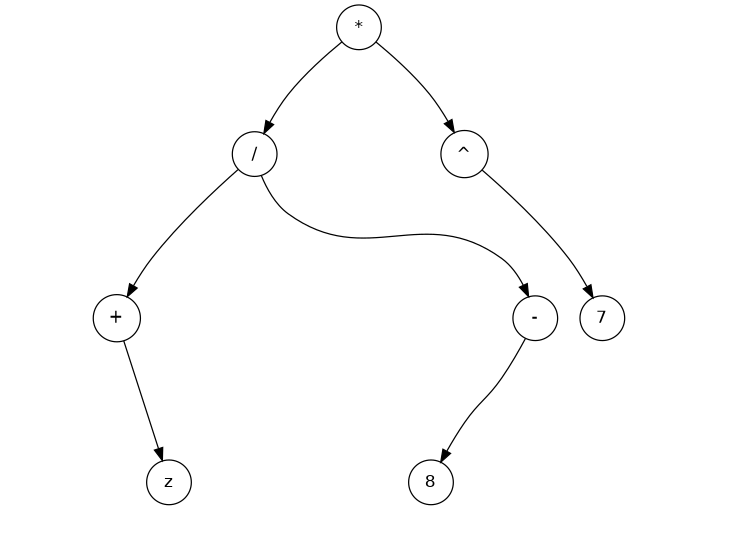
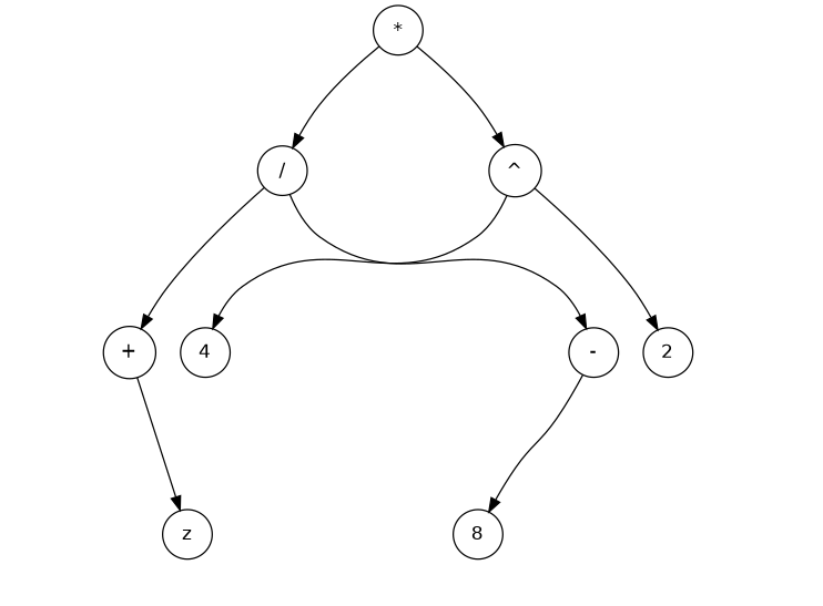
  digraph {
    node [fontname=Helvetica shape=circle]
    edge [style=invis]
    n1 [label="/"]
    hidden1 [style=invis]
    n3 [label="^"]
    n4 [label="+"]
    hidden2 [style=invis]
    n6 [label="-"]
    hidden3 [style=invis]
    z
    hidden4 [style=invis]
    hidden5 [style=invis]
    8
    hidden6 [style=invis]
-   2 [label=7]
+   4
+   2
    n15 [label="*"]
    subgraph sub_1 {
      rank=same
      n1
      hidden1
      n3
    }
    subgraph sub_2 {
      rank=same
      n4
      hidden2
      n6
    }
    subgraph sub_3 {
      rank=same
      hidden3
      z
    }
    subgraph sub_4 {
      rank=same
      hidden4
      hidden5
      8
    }
    subgraph sub_5 {
      rank=same
      hidden2
      hidden6
+     4
    }
    n1 -> hidden1
    n1 -> n4 [style=""]
    n1 -> hidden2
    n1 -> n6 [style=""]
    hidden1 -> n3
    n3 -> hidden6
+   n3 -> 4 [style=""]
    n3 -> 2 [style=""]
    n4 -> hidden2
    n4 -> hidden3
    n4 -> z [style=""]
    hidden2 -> n6
    n6 -> hidden4
    n6 -> hidden5
    n6 -> 8 [style=""]
    hidden3 -> z
    hidden4 -> hidden5
    8 -> hidden4
    hidden6 -> hidden2
+   4 -> hidden6
    n15 -> n1 [style=""]
    n15 -> hidden1
    n15 -> n3 [style=""]
  }
